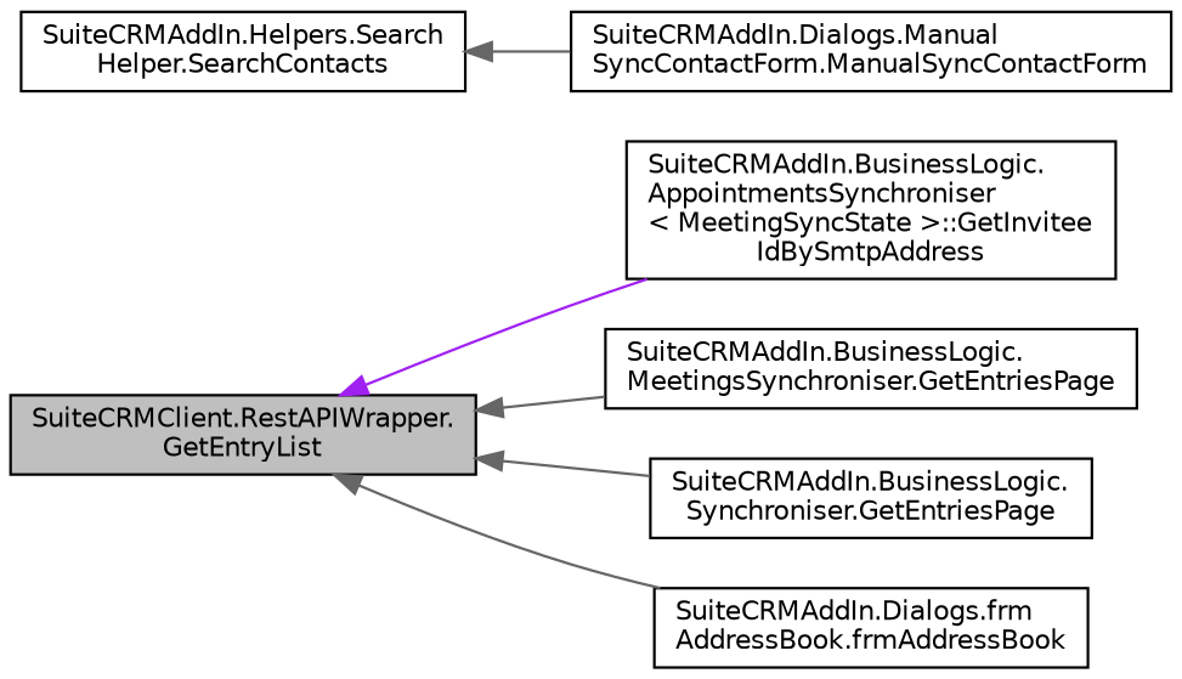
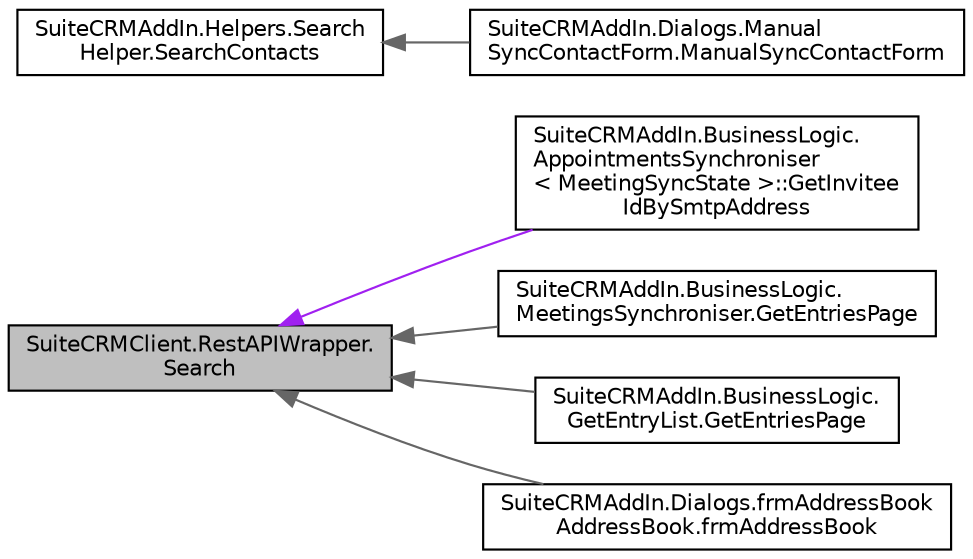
  digraph {
    rankdir=LR
    node [color=black fillcolor=white fontname=Helvetica fontsize=10 shape=record style=filled]
    edge [color=gray40 dir=back fontname=Helvetica fontsize=10 labelfontname=Helvetica labelfontsize=10 style=solid]
-   n1 [fillcolor=grey75 fontcolor=black height=0.2 label="SuiteCRMClient.RestAPIWrapper.\lGetEntryList" width=0.4]
+   n1 [fillcolor=grey75 fontcolor=black height=0.2 label="SuiteCRMClient.RestAPIWrapper.\lSearch" width=0.4]
    n2 [height=0.2 label="SuiteCRMAddIn.BusinessLogic.\lAppointmentsSynchroniser\l\< MeetingSyncState \>::GetInvitee\lIdBySmtpAddress" width=0.4]
    n3 [height=0.2 label="SuiteCRMAddIn.BusinessLogic.\lMeetingsSynchroniser.GetEntriesPage" width=0.4]
-   n4 [height=0.2 label="SuiteCRMAddIn.BusinessLogic.\lSynchroniser.GetEntriesPage" width=0.4]
-   n5 [height=0.2 label="SuiteCRMAddIn.Dialogs.frm\lAddressBook.frmAddressBook" width=0.4]
+   n4 [height=0.2 label="SuiteCRMAddIn.BusinessLogic.\lGetEntryList.GetEntriesPage" width=0.4]
+   n5 [height=0.2 label="SuiteCRMAddIn.Dialogs.frmAddressBook\lAddressBook.frmAddressBook" width=0.4]
    n6 [height=0.2 label="SuiteCRMAddIn.Helpers.Search\lHelper.SearchContacts" width=0.4]
    n7 [height=0.2 label="SuiteCRMAddIn.Dialogs.Manual\lSyncContactForm.ManualSyncContactForm" width=0.4]
    n1 -> n2 [color=purple]
    n1 -> n3
    n1 -> n4
    n1 -> n5
    n6 -> n7
  }
